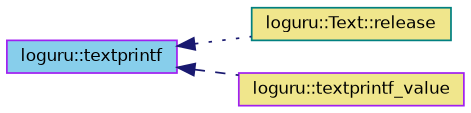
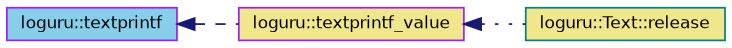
  digraph {
    rankdir=LR
    node [color=purple fillcolor=khaki fontname=Helvetica fontsize=10 shape=record style=filled]
    edge [color=midnightblue dir=back fontname=Helvetica fontsize=10 labelfontname=Helvetica labelfontsize=10]
    n1 [fillcolor=skyblue fontcolor=black height=0.2 label="loguru::textprintf" width=0.4]
    n2 [color=teal height=0.2 label="loguru::Text::release" width=0.4]
    n3 [height=0.2 label="loguru::textprintf_value" width=0.4]
-   n1 -> n2 [style=dotted]
+   n3 -> n2 [style=dotted]
    n1 -> n3 [style=dashed]
  }
